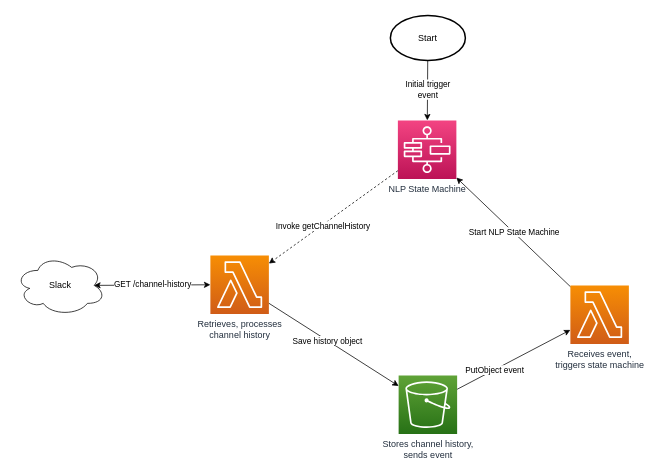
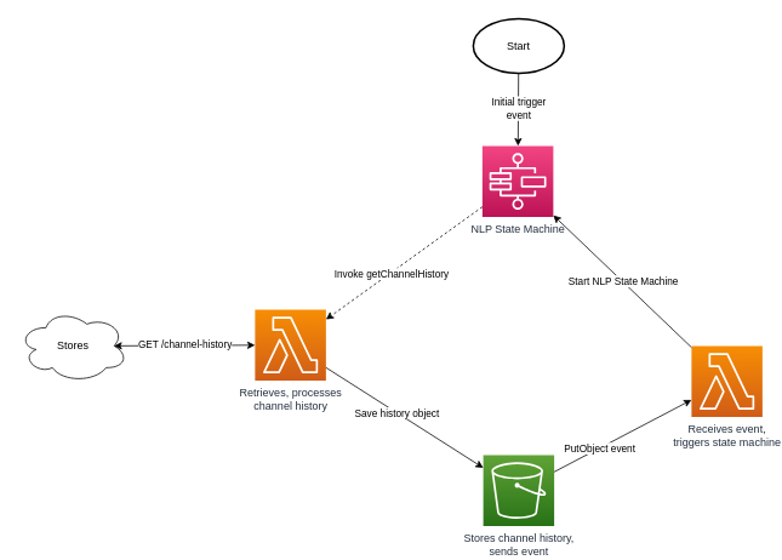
  <mxCell id="0" />
  <mxCell id="1" parent="0" />
  <mxCell id="2" value="NLP State Machine" style="outlineConnect=0;fontColor=#232F3E;gradientColor=#F34482;gradientDirection=north;fillColor=#BC1356;strokeColor=#ffffff;dashed=0;verticalLabelPosition=bottom;verticalAlign=top;align=center;html=1;fontSize=12;fontStyle=0;aspect=fixed;shape=mxgraph.aws4.resourceIcon;resIcon=mxgraph.aws4.step_functions;" vertex="1" parent="1"><mxGeometry x="530" y="160" width="78" height="78" as="geometry" /></mxCell>
  <mxCell id="3" value="Retrieves, processes&lt;br&gt;channel history" style="outlineConnect=0;fontColor=#232F3E;gradientColor=#F78E04;gradientDirection=north;fillColor=#D05C17;strokeColor=#ffffff;dashed=0;verticalLabelPosition=bottom;verticalAlign=top;align=center;html=1;fontSize=12;fontStyle=0;aspect=fixed;shape=mxgraph.aws4.resourceIcon;resIcon=mxgraph.aws4.lambda;" vertex="1" parent="1"><mxGeometry x="280" y="340" width="78" height="78" as="geometry" /></mxCell>
  <mxCell id="4" value="" style="endArrow=classic;html=1;dashed=1;" edge="1" parent="1" source="2" target="3"><mxGeometry width="50" height="50" relative="1" as="geometry"><mxPoint x="540" y="560" as="sourcePoint" /><mxPoint x="590" y="510" as="targetPoint" /></mxGeometry></mxCell>
  <mxCell id="5" value="Invoke getChannelHistory" style="edgeLabel;html=1;align=center;verticalAlign=middle;resizable=0;points=[];" vertex="1" connectable="0" parent="4"><mxGeometry x="0.171" y="1" relative="1" as="geometry"><mxPoint as="offset" /></mxGeometry></mxCell>
  <mxCell id="6" value="Stores channel history,&lt;br&gt;sends event&lt;br&gt;" style="outlineConnect=0;fontColor=#232F3E;gradientColor=#60A337;gradientDirection=north;fillColor=#277116;strokeColor=#ffffff;dashed=0;verticalLabelPosition=bottom;verticalAlign=top;align=center;html=1;fontSize=12;fontStyle=0;aspect=fixed;shape=mxgraph.aws4.resourceIcon;resIcon=mxgraph.aws4.s3;" vertex="1" parent="1"><mxGeometry x="531" y="500" width="78" height="78" as="geometry" /></mxCell>
  <mxCell id="7" value="" style="endArrow=classic;html=1;" edge="1" parent="1" source="3" target="6"><mxGeometry width="50" height="50" relative="1" as="geometry"><mxPoint x="540" y="560" as="sourcePoint" /><mxPoint x="590" y="510" as="targetPoint" /></mxGeometry></mxCell>
  <mxCell id="8" value="Save history object" style="edgeLabel;html=1;align=center;verticalAlign=middle;resizable=0;points=[];" vertex="1" connectable="0" parent="7"><mxGeometry x="-0.102" relative="1" as="geometry"><mxPoint as="offset" /></mxGeometry></mxCell>
  <mxCell id="9" value="Receives event,&lt;br&gt;triggers state machine" style="outlineConnect=0;fontColor=#232F3E;gradientColor=#F78E04;gradientDirection=north;fillColor=#D05C17;strokeColor=#ffffff;dashed=0;verticalLabelPosition=bottom;verticalAlign=top;align=center;html=1;fontSize=12;fontStyle=0;aspect=fixed;shape=mxgraph.aws4.resourceIcon;resIcon=mxgraph.aws4.lambda;" vertex="1" parent="1"><mxGeometry x="760" y="380" width="78" height="78" as="geometry" /></mxCell>
  <mxCell id="10" value="" style="endArrow=classic;html=1;" edge="1" parent="1" source="6" target="9"><mxGeometry width="50" height="50" relative="1" as="geometry"><mxPoint x="550" y="560" as="sourcePoint" /><mxPoint x="600" y="510" as="targetPoint" /></mxGeometry></mxCell>
  <mxCell id="11" value="PutObject event" style="edgeLabel;html=1;align=center;verticalAlign=middle;resizable=0;points=[];" vertex="1" connectable="0" parent="10"><mxGeometry x="-0.343" relative="1" as="geometry"><mxPoint as="offset" /></mxGeometry></mxCell>
  <mxCell id="12" value="" style="endArrow=classic;html=1;" edge="1" parent="1" source="9" target="2"><mxGeometry width="50" height="50" relative="1" as="geometry"><mxPoint x="550" y="560" as="sourcePoint" /><mxPoint x="600" y="510" as="targetPoint" /></mxGeometry></mxCell>
  <mxCell id="13" value="Start NLP State Machine" style="edgeLabel;html=1;align=center;verticalAlign=middle;resizable=0;points=[];" vertex="1" connectable="0" parent="12"><mxGeometry x="-0.003" relative="1" as="geometry"><mxPoint y="-1" as="offset" /></mxGeometry></mxCell>
  <mxCell id="14" value="Start" style="strokeWidth=2;html=1;shape=mxgraph.flowchart.start_1;whiteSpace=wrap;" vertex="1" parent="1"><mxGeometry x="520" y="20" width="100" height="60" as="geometry" /></mxCell>
  <mxCell id="15" value="" style="endArrow=classic;html=1;" edge="1" parent="1" source="14" target="2"><mxGeometry width="50" height="50" relative="1" as="geometry"><mxPoint x="581" y="470" as="sourcePoint" /><mxPoint x="631" y="420" as="targetPoint" /></mxGeometry></mxCell>
  <mxCell id="16" value="Initial trigger&lt;br&gt;event" style="edgeLabel;html=1;align=center;verticalAlign=middle;resizable=0;points=[];" vertex="1" connectable="0" parent="15"><mxGeometry x="-0.025" relative="1" as="geometry"><mxPoint as="offset" /></mxGeometry></mxCell>
- <mxCell id="17" value="Slack" style="ellipse;shape=cloud;whiteSpace=wrap;html=1;" vertex="1" parent="1"><mxGeometry x="20" y="340" width="120" height="80" as="geometry" /></mxCell>
+ <mxCell id="17" value="Stores" style="ellipse;shape=cloud;whiteSpace=wrap;html=1;" vertex="1" parent="1"><mxGeometry x="20" y="340" width="120" height="80" as="geometry" /></mxCell>
  <mxCell id="18" value="" style="endArrow=classic;startArrow=classic;html=1;exitX=0.875;exitY=0.5;exitDx=0;exitDy=0;exitPerimeter=0;" edge="1" parent="1" source="17" target="3"><mxGeometry width="50" height="50" relative="1" as="geometry"><mxPoint x="360" y="440" as="sourcePoint" /><mxPoint x="410" y="390" as="targetPoint" /></mxGeometry></mxCell>
  <mxCell id="19" value="GET /channel-history" style="edgeLabel;html=1;align=center;verticalAlign=middle;resizable=0;points=[];" vertex="1" connectable="0" parent="18"><mxGeometry x="0.007" y="2" relative="1" as="geometry"><mxPoint as="offset" /></mxGeometry></mxCell>
